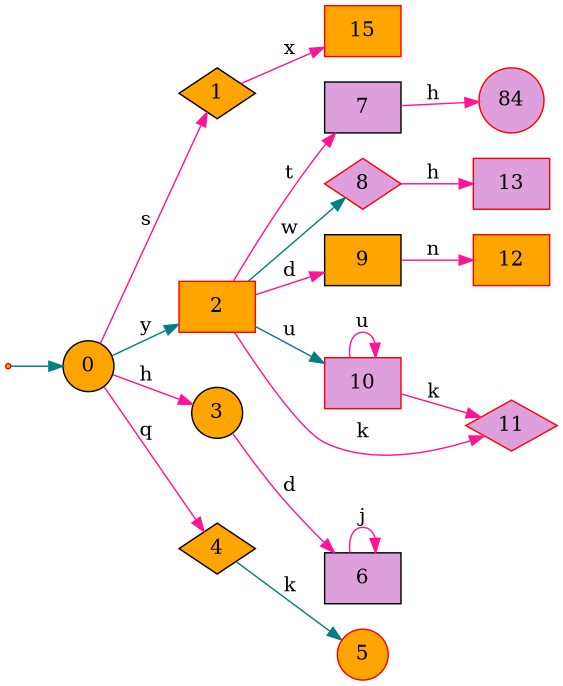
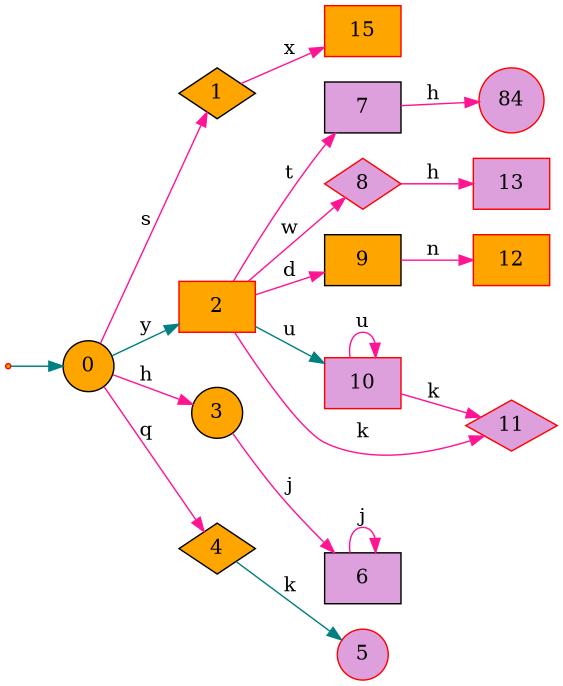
  digraph {
    rankdir=LR
    node [color=red fillcolor=orange shape=box style=filled]
    edge [color=deeppink]
    dummy0 [shape=point]
    0 [color=black shape=circle]
    1 [color=black shape=diamond]
    2
    3 [color=black shape=circle]
    4 [color=black shape=diamond]
    15
    7 [color=black fillcolor=plum]
    8 [fillcolor=plum shape=diamond]
    9 [color=black]
    10 [fillcolor=plum]
    11 [fillcolor=plum shape=diamond]
    6 [color=black fillcolor=plum]
-   5 [shape=circle]
+   5 [fillcolor=plum shape=circle]
    n15 [fillcolor=plum label=84 shape=circle]
    13 [fillcolor=plum]
    12
    dummy0 -> 0 [color=teal]
    0 -> 1 [label=s]
    0 -> 2 [color=teal label=y]
    0 -> 3 [label=h]
    0 -> 4 [label=q]
    1 -> 15 [label=x]
    2 -> 7 [label=t]
-   2 -> 8 [color=teal label=w]
+   2 -> 8 [label=w]
    2 -> 9 [label=d]
    2 -> 10 [color=teal label=u]
    2 -> 11 [label=k]
-   3 -> 6 [label=d]
+   3 -> 6 [label=j]
    4 -> 5 [color=teal label=k]
    7 -> n15 [label=h]
    8 -> 13 [label=h]
    9 -> 12 [label=n]
    10 -> 10 [label=u]
    10 -> 11 [label=k]
    6 -> 6 [label=j]
  }
